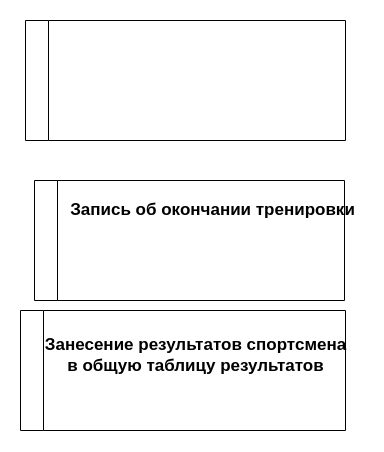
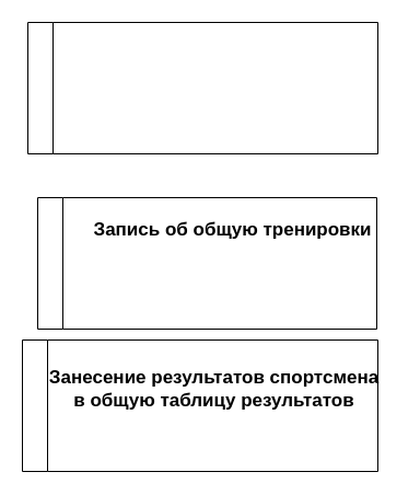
  <mxCell id="0" />
  <mxCell id="1" parent="0" />
  <mxCell id="2" value="" style="swimlane;horizontal=0;whiteSpace=wrap;html=1;" vertex="1" parent="1"><mxGeometry x="25" y="20" width="320" height="120" as="geometry" /></mxCell>
  <mxCell id="3" value="" style="swimlane;horizontal=0;whiteSpace=wrap;html=1;" vertex="1" parent="1"><mxGeometry x="34" y="180" width="310" height="120" as="geometry" /></mxCell>
- <mxCell id="4" value="&lt;span style=&quot;font-size: 17px;&quot;&gt;&lt;b&gt;Запись об окончании тренировки&lt;/b&gt;&lt;/span&gt;" style="text;html=1;align=center;verticalAlign=middle;resizable=0;points=[];autosize=1;strokeColor=none;fillColor=none;" vertex="1" parent="3"><mxGeometry x="27.5" y="15" width="300" height="30" as="geometry" /></mxCell>
+ <mxCell id="4" value="&lt;span style=&quot;font-size: 17px;&quot;&gt;&lt;b&gt;Запись об общую тренировки&lt;/b&gt;&lt;/span&gt;" style="text;html=1;align=center;verticalAlign=middle;resizable=0;points=[];autosize=1;strokeColor=none;fillColor=none;" vertex="1" parent="3"><mxGeometry x="27.5" y="15" width="300" height="30" as="geometry" /></mxCell>
  <mxCell id="5" value="" style="swimlane;horizontal=0;whiteSpace=wrap;html=1;" vertex="1" parent="1"><mxGeometry x="20" y="310" width="325" height="120" as="geometry" /></mxCell>
  <mxCell id="6" value="&lt;span style=&quot;font-size: 17px;&quot;&gt;&lt;b&gt;Занесение результатов спортсмена &lt;br&gt;в общую таблицу результатов&lt;/b&gt;&lt;/span&gt;" style="text;html=1;align=center;verticalAlign=middle;resizable=0;points=[];autosize=1;strokeColor=none;fillColor=none;" vertex="1" parent="5"><mxGeometry x="15" y="20" width="320" height="50" as="geometry" /></mxCell>
